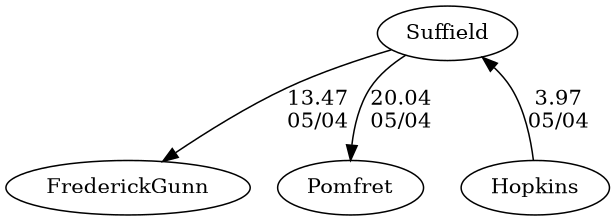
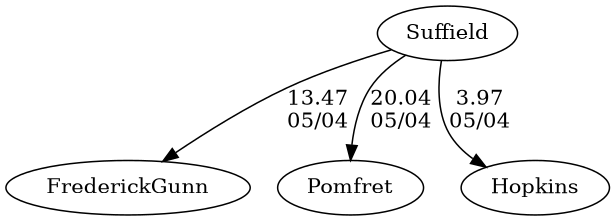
  digraph {
    edge [random=random]
    Suffield
    FrederickGunn
    Pomfret
    Hopkins
    Suffield -> FrederickGunn [label="13.47\n05/04" weight=87]
    Suffield -> Pomfret [label="20.04\n05/04" weight=80]
-   Hopkins -> Suffield [label="3.97\n05/04" weight=97]
+   Suffield -> Hopkins [label="3.97\n05/04" weight=97]
  }
